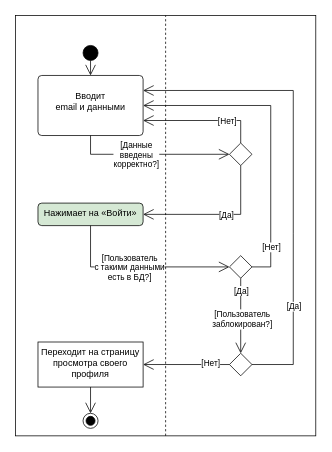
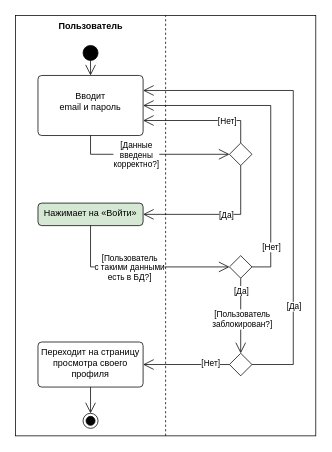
  <mxCell id="0" />
  <mxCell id="1" parent="0" />
  <mxCell id="2" value="" style="rounded=0;whiteSpace=wrap;html=1;movable=0;resizable=0;rotatable=0;deletable=0;editable=0;locked=1;connectable=0;" vertex="1" parent="1"><mxGeometry width="400" height="560" as="geometry" x="20" y="20" /></mxCell>
+ <mxCell id="3" value="&lt;b&gt;Пользователь&lt;/b&gt;" style="text;html=1;align=center;verticalAlign=middle;resizable=0;points=[];autosize=1;strokeColor=none;fillColor=none;" vertex="1" parent="1"><mxGeometry x="65" width="110" height="30" as="geometry" y="20" /></mxCell>
  <mxCell id="4" value="" style="endArrow=none;dashed=1;html=1;rounded=0;entryX=0.5;entryY=0;entryDx=0;entryDy=0;" edge="1" parent="1"><mxGeometry width="50" height="50" relative="1" as="geometry"><mxPoint x="220" y="580" as="sourcePoint" /><mxPoint x="220" as="targetPoint" y="20" /></mxGeometry></mxCell>
  <mxCell id="5" value="" style="ellipse;fillColor=strokeColor;html=1;" vertex="1" parent="1"><mxGeometry x="110" y="60" width="20" height="20" as="geometry" /></mxCell>
  <mxCell id="6" value="" style="endArrow=open;endFill=1;endSize=12;html=1;rounded=0;entryX=0.5;entryY=0;entryDx=0;entryDy=0;" edge="1" parent="1" source="5" target="7"><mxGeometry width="160" relative="1" as="geometry"><mxPoint x="140" y="90" as="sourcePoint" /><mxPoint x="120" y="120" as="targetPoint" /></mxGeometry></mxCell>
- <mxCell id="7" value="&lt;br&gt;&lt;div&gt;Вводит&lt;/div&gt;&lt;div&gt;email и данными&lt;/div&gt;" style="html=1;align=center;verticalAlign=top;rounded=1;absoluteArcSize=1;arcSize=10;dashed=0;whiteSpace=wrap;" vertex="1" parent="1"><mxGeometry x="50" y="100" width="140" height="80" as="geometry" /></mxCell>
+ <mxCell id="7" value="&lt;br&gt;&lt;div&gt;Вводит&lt;/div&gt;&lt;div&gt;email и пароль&lt;/div&gt;" style="html=1;align=center;verticalAlign=top;rounded=1;absoluteArcSize=1;arcSize=10;dashed=0;whiteSpace=wrap;" vertex="1" parent="1"><mxGeometry x="50" y="100" width="140" height="80" as="geometry" /></mxCell>
  <mxCell id="8" value="" style="endArrow=open;endFill=1;endSize=12;html=1;rounded=0;entryX=0;entryY=0.5;entryDx=0;entryDy=0;exitX=0.5;exitY=1;exitDx=0;exitDy=0;" edge="1" parent="1" source="7" target="10"><mxGeometry width="160" relative="1" as="geometry"><mxPoint x="130" y="90" as="sourcePoint" /><mxPoint x="250" y="135" as="targetPoint" /><Array as="points"><mxPoint x="120" y="205" /></Array></mxGeometry></mxCell>
  <mxCell id="9" value="&lt;div&gt;[Данные&lt;/div&gt;&lt;div&gt;введены&lt;/div&gt;&lt;div&gt;корректно?]&lt;/div&gt;" style="edgeLabel;html=1;align=center;verticalAlign=middle;resizable=0;points=[];" vertex="1" connectable="0" parent="8"><mxGeometry x="-0.237" y="-2" relative="1" as="geometry"><mxPoint x="5" y="-2" as="offset" /></mxGeometry></mxCell>
  <mxCell id="10" value="" style="rhombus;" vertex="1" parent="1"><mxGeometry x="305" y="190" width="30" height="30" as="geometry" /></mxCell>
  <mxCell id="11" value="" style="endArrow=open;endFill=1;endSize=12;html=1;rounded=0;entryX=1;entryY=0.75;entryDx=0;entryDy=0;exitX=0.5;exitY=0;exitDx=0;exitDy=0;" edge="1" parent="1" source="10" target="7"><mxGeometry width="160" relative="1" as="geometry"><mxPoint x="130" y="160" as="sourcePoint" /><mxPoint x="315" y="215" as="targetPoint" /><Array as="points"><mxPoint x="320" y="160" /></Array></mxGeometry></mxCell>
  <mxCell id="12" value="[Нет]" style="edgeLabel;html=1;align=center;verticalAlign=middle;resizable=0;points=[];" vertex="1" connectable="0" parent="11"><mxGeometry x="-0.237" y="-2" relative="1" as="geometry"><mxPoint x="12" y="2" as="offset" /></mxGeometry></mxCell>
  <mxCell id="13" value="Нажимает на «Войти»" style="html=1;align=center;verticalAlign=top;rounded=1;absoluteArcSize=1;arcSize=10;dashed=0;whiteSpace=wrap;fillColor=#d5e8d4;" vertex="1" parent="1"><mxGeometry x="50" y="270" width="140" height="30" as="geometry" /></mxCell>
  <mxCell id="14" value="" style="endArrow=open;endFill=1;endSize=12;html=1;rounded=0;entryX=1;entryY=0.5;entryDx=0;entryDy=0;exitX=0.5;exitY=1;exitDx=0;exitDy=0;" edge="1" parent="1" source="10" target="13"><mxGeometry width="160" relative="1" as="geometry"><mxPoint x="330" y="200" as="sourcePoint" /><mxPoint x="200" y="145" as="targetPoint" /><Array as="points"><mxPoint x="320" y="285" /></Array></mxGeometry></mxCell>
  <mxCell id="15" value="[Да]" style="edgeLabel;html=1;align=center;verticalAlign=middle;resizable=0;points=[];" vertex="1" connectable="0" parent="14"><mxGeometry x="-0.237" y="-2" relative="1" as="geometry"><mxPoint x="-11" y="2" as="offset" /></mxGeometry></mxCell>
  <mxCell id="16" value="" style="endArrow=open;endFill=1;endSize=12;html=1;rounded=0;entryX=0;entryY=0.5;entryDx=0;entryDy=0;exitX=0.5;exitY=1;exitDx=0;exitDy=0;" edge="1" parent="1" target="18"><mxGeometry width="160" relative="1" as="geometry"><mxPoint x="120" y="300" as="sourcePoint" /><mxPoint x="250" y="285" as="targetPoint" /><Array as="points"><mxPoint x="120" y="355" /></Array></mxGeometry></mxCell>
  <mxCell id="17" value="&lt;div&gt;[Пользователь&lt;/div&gt;&lt;div&gt;с такими данными&lt;/div&gt;&lt;div&gt;есть в БД?]&lt;/div&gt;" style="edgeLabel;html=1;align=center;verticalAlign=middle;resizable=0;points=[];" vertex="1" connectable="0" parent="16"><mxGeometry x="-0.237" y="-2" relative="1" as="geometry"><mxPoint x="14" y="-2" as="offset" /></mxGeometry></mxCell>
  <mxCell id="18" value="" style="rhombus;" vertex="1" parent="1"><mxGeometry x="305" y="340" width="30" height="30" as="geometry" /></mxCell>
  <mxCell id="19" value="" style="endArrow=open;endFill=1;endSize=12;html=1;rounded=0;entryX=1;entryY=0.5;entryDx=0;entryDy=0;exitX=1;exitY=0.5;exitDx=0;exitDy=0;" edge="1" parent="1" source="18" target="7"><mxGeometry width="160" relative="1" as="geometry"><mxPoint x="400" y="355" as="sourcePoint" /><mxPoint x="270" y="300" as="targetPoint" /><Array as="points"><mxPoint x="360" y="355" /><mxPoint x="360" y="140" /></Array></mxGeometry></mxCell>
  <mxCell id="20" value="[Нет]" style="edgeLabel;html=1;align=center;verticalAlign=middle;resizable=0;points=[];" vertex="1" connectable="0" parent="19"><mxGeometry x="-0.237" y="-2" relative="1" as="geometry"><mxPoint x="-2" y="104" as="offset" /></mxGeometry></mxCell>
  <mxCell id="21" value="" style="endArrow=open;endFill=1;endSize=12;html=1;rounded=0;exitX=0.5;exitY=1;exitDx=0;exitDy=0;entryX=0.5;entryY=0;entryDx=0;entryDy=0;" edge="1" parent="1" source="18" target="23"><mxGeometry width="160" relative="1" as="geometry"><mxPoint x="310" y="410" as="sourcePoint" /><mxPoint x="320" y="420" as="targetPoint" /><Array as="points" /></mxGeometry></mxCell>
  <mxCell id="22" value="[Да]" style="edgeLabel;html=1;align=center;verticalAlign=middle;resizable=0;points=[];" vertex="1" connectable="0" parent="21"><mxGeometry x="-0.237" y="-2" relative="1" as="geometry"><mxPoint x="2" y="-22" as="offset" /></mxGeometry></mxCell>
  <mxCell id="23" value="" style="rhombus;" vertex="1" parent="1"><mxGeometry x="305" y="470" width="30" height="30" as="geometry" /></mxCell>
  <mxCell id="24" value="&lt;div&gt;[Пользователь&lt;/div&gt;&lt;div&gt;заблокирован?]&lt;/div&gt;" style="edgeLabel;html=1;align=center;verticalAlign=middle;resizable=0;points=[];" vertex="1" connectable="0" parent="1"><mxGeometry x="315" y="400.143" as="geometry"><mxPoint x="6" y="24" as="offset" /></mxGeometry></mxCell>
  <mxCell id="25" value="" style="endArrow=open;endFill=1;endSize=12;html=1;rounded=0;entryX=1;entryY=0.25;entryDx=0;entryDy=0;exitX=1;exitY=0.5;exitDx=0;exitDy=0;" edge="1" parent="1" source="23" target="7"><mxGeometry width="160" relative="1" as="geometry"><mxPoint x="345" y="365" as="sourcePoint" /><mxPoint x="200" y="150" as="targetPoint" /><Array as="points"><mxPoint x="390" y="485" /><mxPoint x="390" y="310" /><mxPoint x="390" y="120" /></Array></mxGeometry></mxCell>
  <mxCell id="26" value="[Да]" style="edgeLabel;html=1;align=center;verticalAlign=middle;resizable=0;points=[];" vertex="1" connectable="0" parent="25"><mxGeometry x="-0.237" y="-2" relative="1" as="geometry"><mxPoint x="-2" y="104" as="offset" /></mxGeometry></mxCell>
- <mxCell id="27" value="&lt;div&gt;Переходит на страницу&lt;/div&gt;&lt;div&gt;просмотра своего&lt;/div&gt;&lt;div&gt;профиля&lt;/div&gt;" style="html=1;align=center;verticalAlign=top;absoluteArcSize=1;arcSize=10;dashed=0;whiteSpace=wrap;rounded=0;" vertex="1" parent="1"><mxGeometry x="50" y="455" width="140" height="60" as="geometry" /></mxCell>
+ <mxCell id="27" value="&lt;div&gt;Переходит на страницу&lt;/div&gt;&lt;div&gt;просмотра своего&lt;/div&gt;&lt;div&gt;профиля&lt;/div&gt;" style="html=1;align=center;verticalAlign=top;rounded=1;absoluteArcSize=1;arcSize=10;dashed=0;whiteSpace=wrap;" vertex="1" parent="1"><mxGeometry x="50" y="455" width="140" height="60" as="geometry" /></mxCell>
  <mxCell id="28" value="" style="endArrow=open;endFill=1;endSize=12;html=1;rounded=0;exitX=0;exitY=0.5;exitDx=0;exitDy=0;entryX=1;entryY=0.5;entryDx=0;entryDy=0;" edge="1" parent="1" source="23" target="27"><mxGeometry width="160" relative="1" as="geometry"><mxPoint x="230" y="500" as="sourcePoint" /><mxPoint x="230" y="600" as="targetPoint" /><Array as="points" /></mxGeometry></mxCell>
  <mxCell id="29" value="[Нет]" style="edgeLabel;html=1;align=center;verticalAlign=middle;resizable=0;points=[];" vertex="1" connectable="0" parent="28"><mxGeometry x="-0.237" y="-2" relative="1" as="geometry"><mxPoint x="18" as="offset" /></mxGeometry></mxCell>
  <mxCell id="30" value="" style="ellipse;html=1;shape=endState;fillColor=strokeColor;" vertex="1" parent="1"><mxGeometry x="110" y="550" width="20" height="20" as="geometry" /></mxCell>
  <mxCell id="31" value="" style="endArrow=open;endFill=1;endSize=12;html=1;rounded=0;exitX=0.5;exitY=1;exitDx=0;exitDy=0;entryX=0.5;entryY=0;entryDx=0;entryDy=0;" edge="1" parent="1" source="27" target="30"><mxGeometry width="160" relative="1" as="geometry"><mxPoint x="119.52" y="650" as="sourcePoint" /><mxPoint x="120" y="550" as="targetPoint" /><Array as="points" /></mxGeometry></mxCell>
